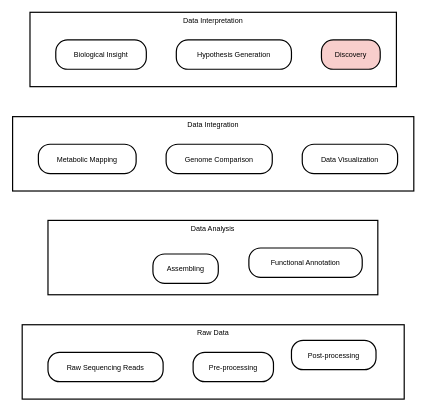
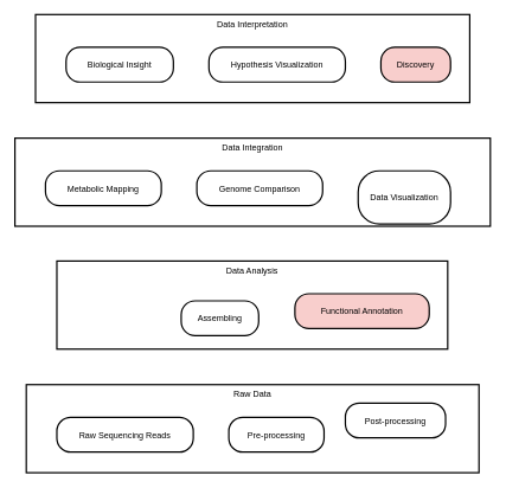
  <mxCell id="0" />
  <mxCell id="1" parent="0" />
  <mxCell id="2" value="Data Interpretation" style="whiteSpace=wrap;strokeWidth=2;verticalAlign=top;" vertex="1" parent="1"><mxGeometry x="49" y="20" width="611" height="124" as="geometry" /></mxCell>
  <mxCell id="3" value="Biological Insight" style="rounded=1;arcSize=40;strokeWidth=2" vertex="1" parent="2"><mxGeometry x="43" y="46" width="151" height="49" as="geometry" /></mxCell>
- <mxCell id="4" value="Hypothesis Generation" style="rounded=1;arcSize=40;strokeWidth=2" vertex="1" parent="2"><mxGeometry x="244" y="46" width="192" height="49" as="geometry" /></mxCell>
+ <mxCell id="4" value="Hypothesis Visualization" style="rounded=1;arcSize=40;strokeWidth=2" vertex="1" parent="2"><mxGeometry x="244" y="46" width="192" height="49" as="geometry" /></mxCell>
  <mxCell id="5" value="Discovery" style="rounded=1;arcSize=40;strokeWidth=2;fillColor=#f8cecc;" vertex="1" parent="2"><mxGeometry x="486" y="46" width="98" height="49" as="geometry" /></mxCell>
  <mxCell id="6" value="Data Integration" style="whiteSpace=wrap;strokeWidth=2;verticalAlign=top;" vertex="1" parent="1"><mxGeometry x="20" y="194" width="669" height="124" as="geometry" /></mxCell>
  <mxCell id="7" value="Metabolic Mapping" style="rounded=1;arcSize=40;strokeWidth=2" vertex="1" parent="6"><mxGeometry x="43" y="46" width="163" height="49" as="geometry" /></mxCell>
  <mxCell id="8" value="Genome Comparison" style="rounded=1;arcSize=40;strokeWidth=2" vertex="1" parent="6"><mxGeometry x="256" y="46" width="177" height="49" as="geometry" /></mxCell>
- <mxCell id="9" value="Data Visualization" style="rounded=1;arcSize=40;strokeWidth=2" vertex="1" parent="6"><mxGeometry x="483" y="46" width="159" height="49" as="geometry" /></mxCell>
+ <mxCell id="9" value="Data Visualization" style="rounded=1;arcSize=40;strokeWidth=2" vertex="1" parent="6"><mxGeometry x="483" y="46" width="130" height="75" as="geometry" /></mxCell>
  <mxCell id="10" value="Data Analysis" style="whiteSpace=wrap;strokeWidth=2;verticalAlign=top;" vertex="1" parent="1"><mxGeometry x="79" y="367" width="550" height="124" as="geometry" /></mxCell>
  <mxCell id="11" value="Assembling" style="rounded=1;arcSize=40;strokeWidth=2" vertex="1" parent="10"><mxGeometry x="175" y="56" width="109" height="49" as="geometry" /></mxCell>
- <mxCell id="12" value="Functional Annotation" style="rounded=1;arcSize=40;strokeWidth=2" vertex="1" parent="10"><mxGeometry x="335" y="46" width="189" height="49" as="geometry" /></mxCell>
+ <mxCell id="12" value="Functional Annotation" style="rounded=1;arcSize=40;strokeWidth=2;fillColor=#f8cecc;" vertex="1" parent="10"><mxGeometry x="335" y="46" width="189" height="49" as="geometry" /></mxCell>
  <mxCell id="13" value="Raw Data" style="whiteSpace=wrap;strokeWidth=2;verticalAlign=top;" vertex="1" parent="1"><mxGeometry x="36" y="541" width="637" height="124" as="geometry" /></mxCell>
  <mxCell id="14" value="Raw Sequencing Reads" style="rounded=1;arcSize=40;strokeWidth=2" vertex="1" parent="13"><mxGeometry x="43" y="46" width="192" height="49" as="geometry" /></mxCell>
  <mxCell id="15" value="Pre-processing" style="rounded=1;arcSize=40;strokeWidth=2" vertex="1" parent="13"><mxGeometry x="285" y="46" width="134" height="49" as="geometry" /></mxCell>
  <mxCell id="16" value="Post-processing" style="rounded=1;arcSize=40;strokeWidth=2" vertex="1" parent="13"><mxGeometry x="449" y="26" width="141" height="49" as="geometry" /></mxCell>
